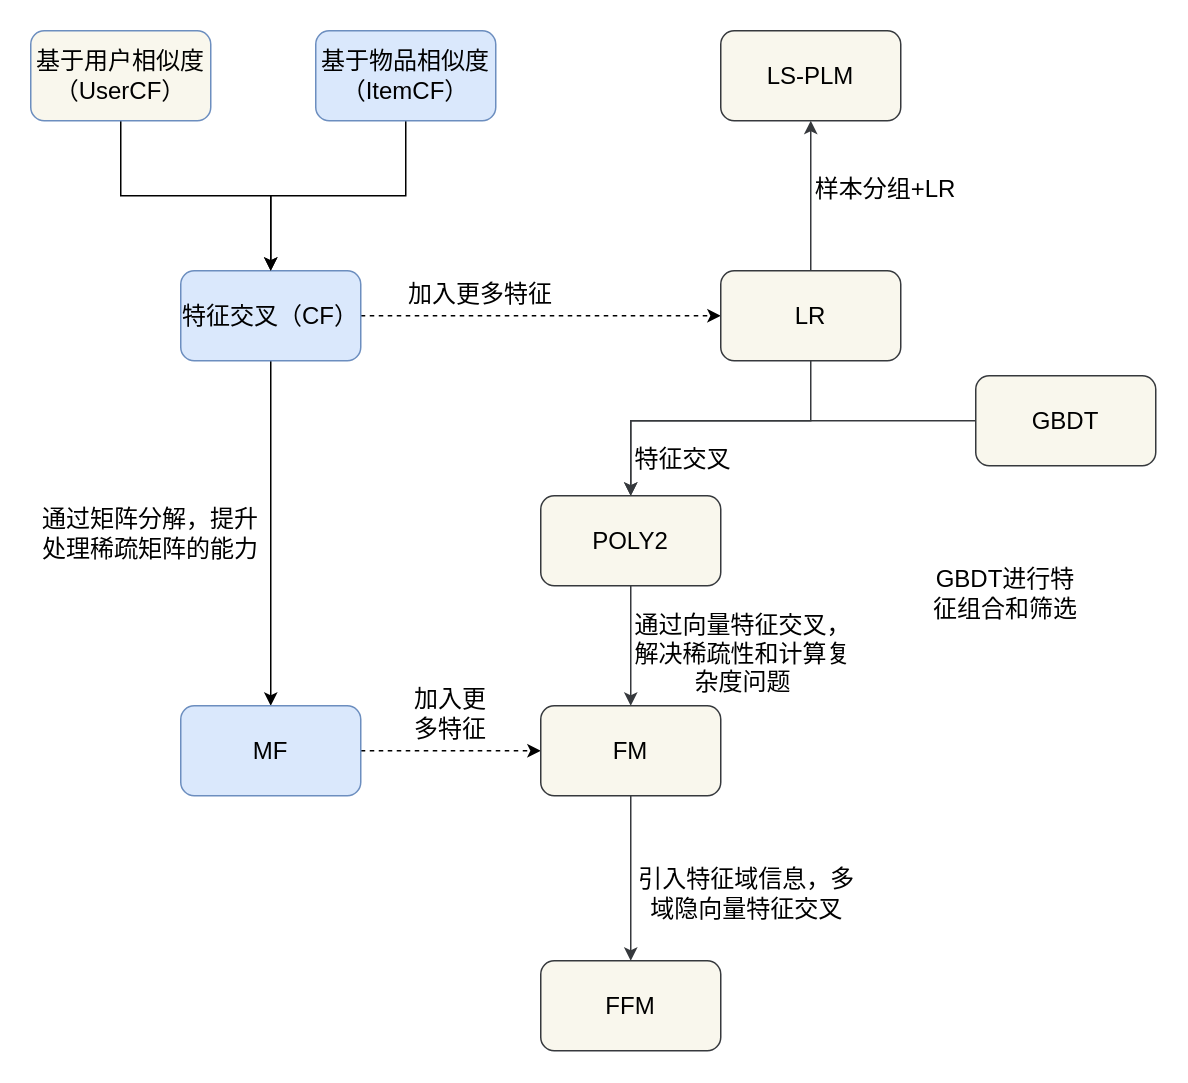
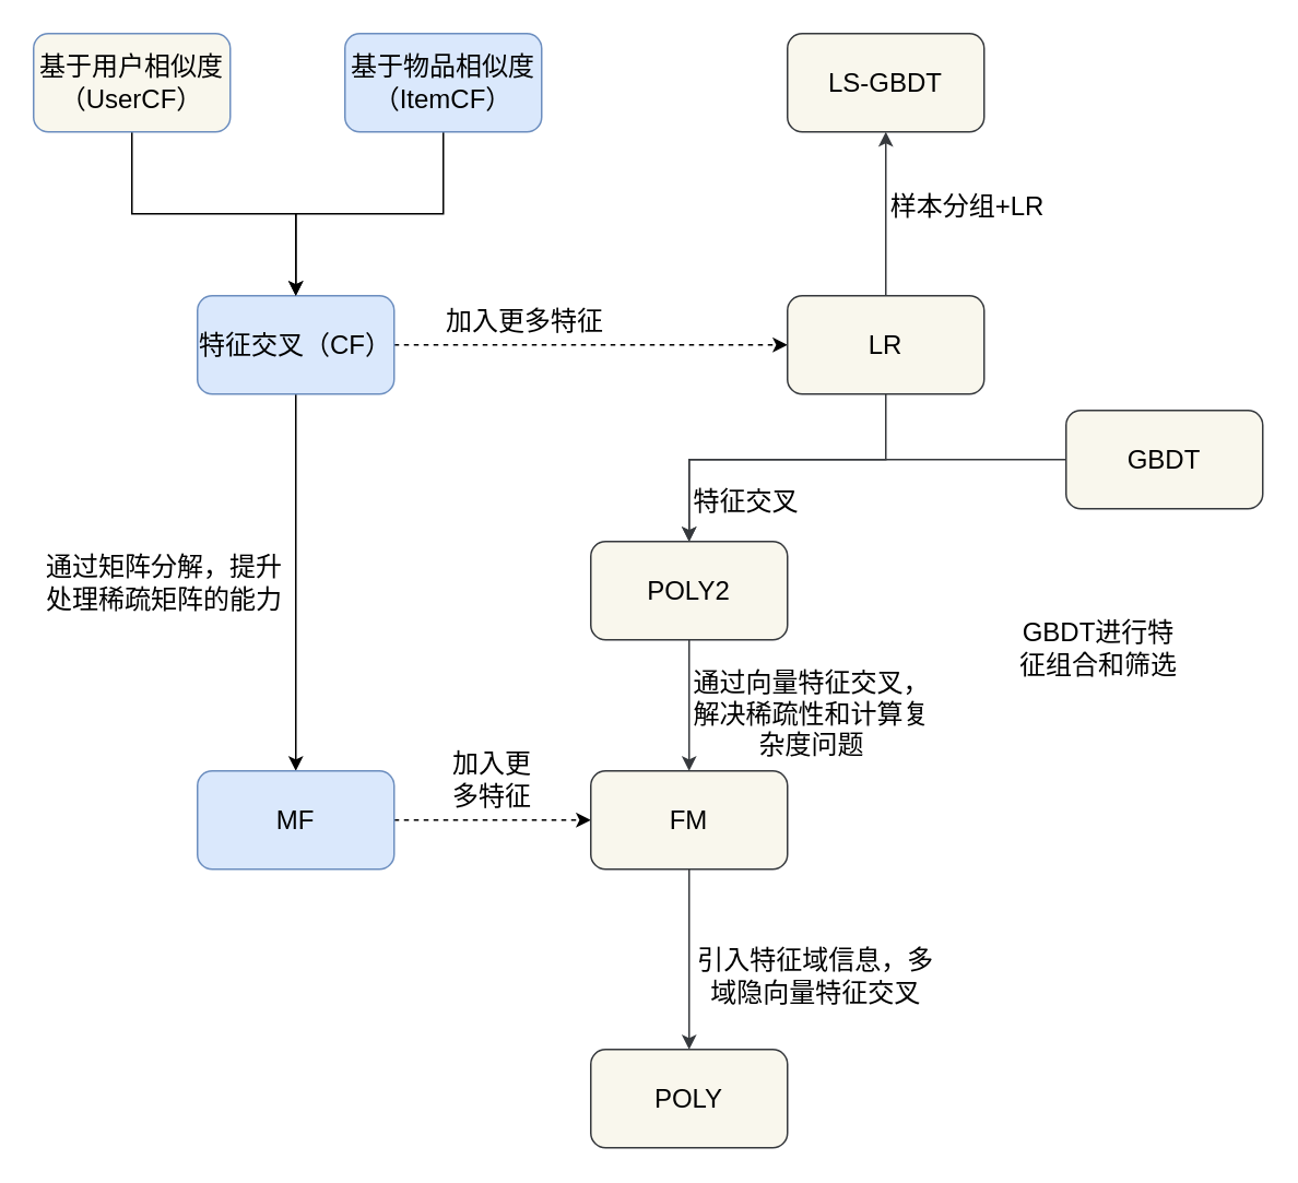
  <mxCell id="0" />
  <mxCell id="1" parent="0" />
  <mxCell id="2" value="" style="edgeStyle=orthogonalEdgeStyle;rounded=0;orthogonalLoop=1;jettySize=auto;html=1;fontSize=16;" edge="1" parent="1" source="4" target="10"><mxGeometry relative="1" as="geometry" /></mxCell>
  <mxCell id="3" value="" style="edgeStyle=orthogonalEdgeStyle;rounded=0;orthogonalLoop=1;jettySize=auto;html=1;fontSize=16;dashed=1;" edge="1" parent="1" source="4" target="14"><mxGeometry relative="1" as="geometry" /></mxCell>
  <mxCell id="4" value="&lt;font style=&quot;font-size: 16px&quot;&gt;特征交叉（CF）&lt;/font&gt;" style="rounded=1;whiteSpace=wrap;html=1;fillColor=#dae8fc;strokeColor=#6c8ebf;" vertex="1" parent="1"><mxGeometry x="120" y="180" width="120" height="60" as="geometry" /></mxCell>
  <mxCell id="5" value="" style="edgeStyle=orthogonalEdgeStyle;rounded=0;orthogonalLoop=1;jettySize=auto;html=1;fontSize=16;" edge="1" parent="1" source="6" target="4"><mxGeometry relative="1" as="geometry" /></mxCell>
  <mxCell id="6" value="&lt;font style=&quot;font-size: 16px&quot;&gt;基于用户相似度（UserCF）&lt;/font&gt;" style="rounded=1;whiteSpace=wrap;html=1;fillColor=#f9f7ed;strokeColor=#6c8ebf;" vertex="1" parent="1"><mxGeometry x="20" y="20" width="120" height="60" as="geometry" /></mxCell>
  <mxCell id="7" value="" style="edgeStyle=orthogonalEdgeStyle;rounded=0;orthogonalLoop=1;jettySize=auto;html=1;fontSize=16;" edge="1" parent="1" source="8" target="4"><mxGeometry relative="1" as="geometry" /></mxCell>
  <mxCell id="8" value="&lt;font style=&quot;font-size: 16px&quot;&gt;基于物品相似度（ItemCF）&lt;/font&gt;" style="rounded=1;whiteSpace=wrap;html=1;fillColor=#dae8fc;strokeColor=#6c8ebf;" vertex="1" parent="1"><mxGeometry x="210" y="20" width="120" height="60" as="geometry" /></mxCell>
  <mxCell id="9" style="edgeStyle=orthogonalEdgeStyle;rounded=0;orthogonalLoop=1;jettySize=auto;html=1;entryX=0;entryY=0.5;entryDx=0;entryDy=0;fontSize=16;dashed=1;" edge="1" parent="1" source="10" target="22"><mxGeometry relative="1" as="geometry" /></mxCell>
  <mxCell id="10" value="&lt;font style=&quot;font-size: 16px&quot;&gt;MF&lt;/font&gt;" style="whiteSpace=wrap;html=1;rounded=1;fillColor=#dae8fc;strokeColor=#6c8ebf;" vertex="1" parent="1"><mxGeometry x="120" y="470" width="120" height="60" as="geometry" /></mxCell>
  <mxCell id="11" value="通过矩阵分解，提升处理稀疏矩阵的能力" style="text;html=1;strokeColor=none;fillColor=none;align=center;verticalAlign=middle;whiteSpace=wrap;rounded=0;fontSize=16;" vertex="1" parent="1"><mxGeometry x="20" y="340" width="160" height="30" as="geometry" /></mxCell>
  <mxCell id="12" value="" style="edgeStyle=orthogonalEdgeStyle;rounded=0;orthogonalLoop=1;jettySize=auto;html=1;fontSize=16;fillColor=#f9f7ed;strokeColor=#36393d;" edge="1" parent="1" source="14" target="19"><mxGeometry relative="1" as="geometry"><Array as="points"><mxPoint x="540" y="280" /><mxPoint x="420" y="280" /></Array></mxGeometry></mxCell>
  <mxCell id="13" value="" style="edgeStyle=orthogonalEdgeStyle;rounded=0;orthogonalLoop=1;jettySize=auto;html=1;fontSize=16;fillColor=#f9f7ed;strokeColor=#36393d;" edge="1" parent="1" source="14" target="26"><mxGeometry relative="1" as="geometry" /></mxCell>
  <mxCell id="14" value="&lt;font style=&quot;font-size: 16px&quot;&gt;LR&lt;/font&gt;" style="whiteSpace=wrap;html=1;rounded=1;fillColor=#f9f7ed;strokeColor=#36393d;" vertex="1" parent="1"><mxGeometry x="480" y="180" width="120" height="60" as="geometry" /></mxCell>
  <mxCell id="15" value="加入更多特征" style="text;html=1;strokeColor=none;fillColor=none;align=center;verticalAlign=middle;whiteSpace=wrap;rounded=0;fontSize=16;" vertex="1" parent="1"><mxGeometry x="270" y="180" width="100" height="30" as="geometry" /></mxCell>
  <mxCell id="16" value="" style="edgeStyle=orthogonalEdgeStyle;rounded=0;orthogonalLoop=1;jettySize=auto;html=1;fontSize=16;fillColor=#f9f7ed;strokeColor=#36393d;" edge="1" parent="1" source="17" target="19"><mxGeometry relative="1" as="geometry" /></mxCell>
  <mxCell id="17" value="&lt;font style=&quot;font-size: 16px&quot;&gt;GBDT&lt;/font&gt;" style="whiteSpace=wrap;html=1;rounded=1;fillColor=#f9f7ed;strokeColor=#36393d;" vertex="1" parent="1"><mxGeometry x="650" y="250" width="120" height="60" as="geometry" /></mxCell>
  <mxCell id="18" value="" style="edgeStyle=orthogonalEdgeStyle;rounded=0;orthogonalLoop=1;jettySize=auto;html=1;fontSize=16;fillColor=#f9f7ed;strokeColor=#36393d;" edge="1" parent="1" source="19" target="22"><mxGeometry relative="1" as="geometry" /></mxCell>
  <mxCell id="19" value="&lt;font style=&quot;font-size: 16px&quot;&gt;POLY2&lt;/font&gt;" style="whiteSpace=wrap;html=1;rounded=1;fillColor=#f9f7ed;strokeColor=#36393d;" vertex="1" parent="1"><mxGeometry x="360" y="330" width="120" height="60" as="geometry" /></mxCell>
  <mxCell id="20" value="特征交叉" style="text;html=1;align=center;verticalAlign=middle;whiteSpace=wrap;rounded=0;fontSize=16;" vertex="1" parent="1"><mxGeometry x="420" y="290" width="70" height="30" as="geometry" /></mxCell>
  <mxCell id="21" value="" style="edgeStyle=orthogonalEdgeStyle;rounded=0;orthogonalLoop=1;jettySize=auto;html=1;fontSize=16;fillColor=#f9f7ed;strokeColor=#36393d;" edge="1" parent="1" source="22" target="28"><mxGeometry relative="1" as="geometry" /></mxCell>
  <mxCell id="22" value="&lt;font style=&quot;font-size: 16px&quot;&gt;FM&lt;/font&gt;" style="whiteSpace=wrap;html=1;rounded=1;fillColor=#f9f7ed;strokeColor=#36393d;" vertex="1" parent="1"><mxGeometry x="360" y="470" width="120" height="60" as="geometry" /></mxCell>
  <mxCell id="23" value="加入更多特征" style="text;html=1;strokeColor=none;fillColor=none;align=center;verticalAlign=middle;whiteSpace=wrap;rounded=0;fontSize=16;" vertex="1" parent="1"><mxGeometry x="270" y="460" width="60" height="30" as="geometry" /></mxCell>
  <mxCell id="24" value="GBDT进行特征组合和筛选" style="text;html=1;align=center;verticalAlign=middle;whiteSpace=wrap;rounded=0;fontSize=16;" vertex="1" parent="1"><mxGeometry x="620" y="380" width="100" height="30" as="geometry" /></mxCell>
  <mxCell id="25" value="通过向量特征交叉，解决稀疏性和计算复杂度问题" style="text;html=1;align=center;verticalAlign=middle;whiteSpace=wrap;rounded=0;fontSize=16;" vertex="1" parent="1"><mxGeometry x="415" y="420" width="160" height="30" as="geometry" /></mxCell>
- <mxCell id="26" value="&lt;font style=&quot;font-size: 16px&quot;&gt;LS-PLM&lt;/font&gt;" style="whiteSpace=wrap;html=1;rounded=1;fillColor=#f9f7ed;strokeColor=#36393d;" vertex="1" parent="1"><mxGeometry x="480" y="20" width="120" height="60" as="geometry" /></mxCell>
+ <mxCell id="26" value="&lt;font style=&quot;font-size: 16px&quot;&gt;LS-GBDT&lt;/font&gt;" style="whiteSpace=wrap;html=1;rounded=1;fillColor=#f9f7ed;strokeColor=#36393d;" vertex="1" parent="1"><mxGeometry x="480" y="20" width="120" height="60" as="geometry" /></mxCell>
  <mxCell id="27" value="样本分组+LR" style="text;html=1;align=center;verticalAlign=middle;whiteSpace=wrap;rounded=0;fontSize=16;" vertex="1" parent="1"><mxGeometry x="540" y="110" width="100" height="30" as="geometry" /></mxCell>
- <mxCell id="28" value="&lt;font style=&quot;font-size: 16px&quot;&gt;FFM&lt;/font&gt;" style="whiteSpace=wrap;html=1;rounded=1;fillColor=#f9f7ed;strokeColor=#36393d;" vertex="1" parent="1"><mxGeometry x="360" y="640" width="120" height="60" as="geometry" /></mxCell>
+ <mxCell id="28" value="&lt;font style=&quot;font-size: 16px&quot;&gt;POLY&lt;/font&gt;" style="whiteSpace=wrap;html=1;rounded=1;fillColor=#f9f7ed;strokeColor=#36393d;" vertex="1" parent="1"><mxGeometry x="360" y="640" width="120" height="60" as="geometry" /></mxCell>
  <mxCell id="29" value="引入特征域信息，多域隐向量特征交叉" style="text;html=1;align=center;verticalAlign=middle;whiteSpace=wrap;rounded=0;fontSize=16;" vertex="1" parent="1"><mxGeometry x="420" y="580" width="155" height="30" as="geometry" /></mxCell>
